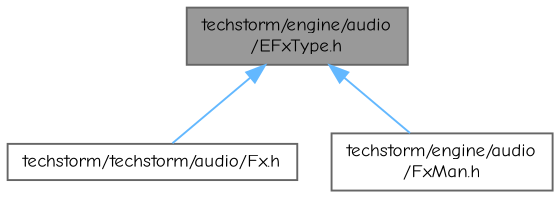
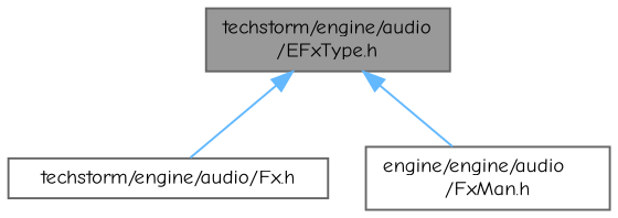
  digraph {
    fontname="Comic Neue"
    node [color=grey40 fillcolor=white fontname="Comic Neue" fontsize=10 shape=box style=filled]
    edge [color=steelblue1 dir=back fontname="Comic Neue" fontsize=10 labelfontname=Helvetica labelfontsize=10 style=solid]
    n1 [color=gray40 fillcolor=grey60 fontcolor=black height=0.2 label="techstorm/engine/audio\l/EFxType.h" width=0.4]
-   n2 [height=0.2 label="techstorm/techstorm/audio/Fx.h" width=0.4]
-   n3 [height=0.2 label="techstorm/engine/audio\l/FxMan.h" width=0.4]
+   n2 [height=0.2 label="techstorm/engine/audio/Fx.h" width=0.4]
+   n3 [height=0.2 label="engine/engine/audio\l/FxMan.h" width=0.4]
    n1 -> n2
    n1 -> n3
  }
